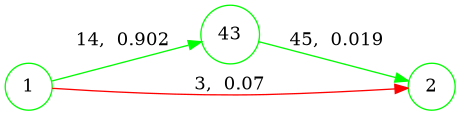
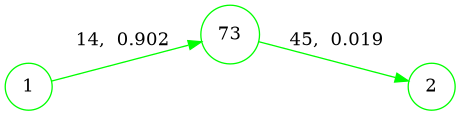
  digraph {
    rankdir=LR
    node [color=green shape=circle]
    edge [color=green penwidth=1.0]
-   43
+   43 [label=73]
    1
    2
    subgraph sub_1 {
      rank=same
      43
    }
    subgraph sub_2 {
      rank=same
      1
    }
    subgraph sub_3 {
      rank=same
      2
    }
    43 -> 2 [label="45,  0.019"]
    1 -> 43 [label="14,  0.902"]
-   1 -> 2 [color=red label="3,  0.07"]
  }
